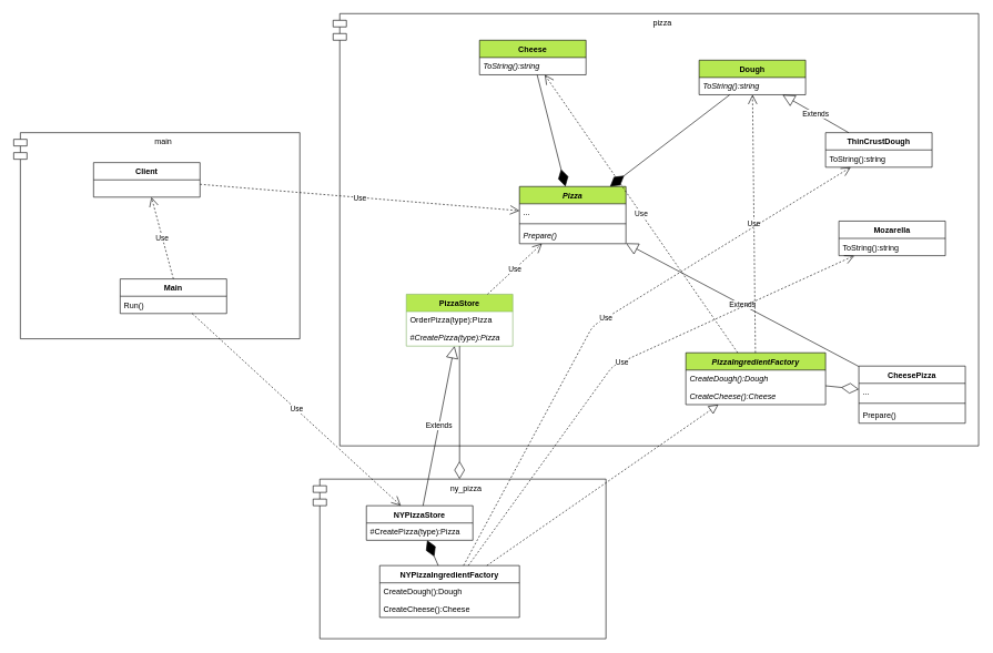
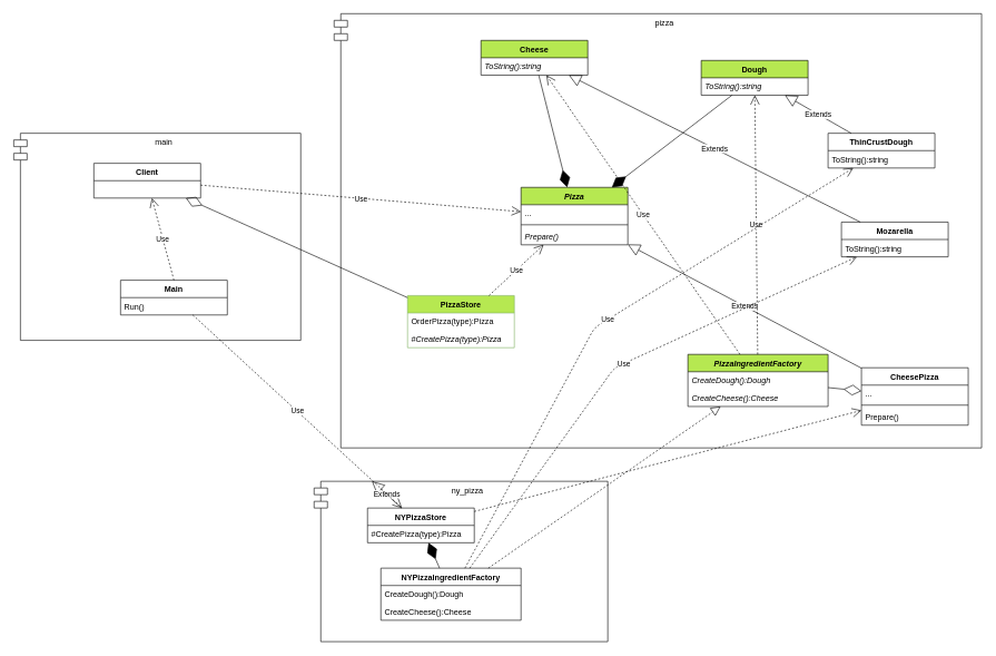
  <mxCell id="0" />
  <mxCell id="1" parent="0" />
  <mxCell id="2" value="main" style="shape=module;align=left;spacingLeft=20;align=center;verticalAlign=top;fillColor=none;" parent="1" vertex="1"><mxGeometry x="20" y="199" width="430" height="310" as="geometry" /></mxCell>
  <mxCell id="3" value="ny_pizza" style="shape=module;align=left;spacingLeft=20;align=center;verticalAlign=top;fillColor=none;" parent="1" vertex="1"><mxGeometry x="470" y="720" width="440" height="240" as="geometry" /></mxCell>
  <mxCell id="4" value="pizza" style="shape=module;align=left;spacingLeft=20;align=center;verticalAlign=top;fillColor=none;" parent="1" vertex="1"><mxGeometry x="500" y="20" width="970" height="650" as="geometry" /></mxCell>
  <mxCell id="5" value="Client" style="swimlane;fontStyle=1;align=center;verticalAlign=top;childLayout=stackLayout;horizontal=1;startSize=26;horizontalStack=0;resizeParent=1;resizeParentMax=0;resizeLast=0;collapsible=1;marginBottom=0;" parent="1" vertex="1"><mxGeometry x="140" y="244" width="160" height="52" as="geometry" /></mxCell>
  <mxCell id="6" value="Pizza" style="swimlane;fontStyle=3;align=center;verticalAlign=top;childLayout=stackLayout;horizontal=1;startSize=26;horizontalStack=0;resizeParent=1;resizeParentMax=0;resizeLast=0;collapsible=1;marginBottom=0;fillColor=#B6E851;" parent="1" vertex="1"><mxGeometry x="780" y="280" width="160" height="86" as="geometry" /></mxCell>
  <mxCell id="7" value="..." style="text;strokeColor=none;fillColor=none;align=left;verticalAlign=top;spacingLeft=4;spacingRight=4;overflow=hidden;rotatable=0;points=[[0,0.5],[1,0.5]];portConstraint=eastwest;" parent="6" vertex="1"><mxGeometry y="26" width="160" height="26" as="geometry" /></mxCell>
  <mxCell id="8" value="" style="line;strokeWidth=1;fillColor=none;align=left;verticalAlign=middle;spacingTop=-1;spacingLeft=3;spacingRight=3;rotatable=0;labelPosition=right;points=[];portConstraint=eastwest;" parent="6" vertex="1"><mxGeometry y="52" width="160" height="8" as="geometry" /></mxCell>
  <mxCell id="9" value="Prepare()" style="text;strokeColor=none;fillColor=none;align=left;verticalAlign=top;spacingLeft=4;spacingRight=4;overflow=hidden;rotatable=0;points=[[0,0.5],[1,0.5]];portConstraint=eastwest;fontStyle=2" parent="6" vertex="1"><mxGeometry y="60" width="160" height="26" as="geometry" /></mxCell>
  <mxCell id="10" value="Use" style="endArrow=open;endSize=12;dashed=1;html=1;" parent="1" source="5" target="6" edge="1"><mxGeometry width="160" relative="1" as="geometry"><mxPoint x="590" y="610" as="sourcePoint" /><mxPoint x="750" y="610" as="targetPoint" /></mxGeometry></mxCell>
  <mxCell id="11" value="PizzaStore" style="swimlane;fontStyle=1;align=center;verticalAlign=top;childLayout=stackLayout;horizontal=1;startSize=26;horizontalStack=0;resizeParent=1;resizeParentMax=0;resizeLast=0;collapsible=1;marginBottom=0;strokeColor=#82b366;fillColor=#B6E851;" parent="1" vertex="1"><mxGeometry x="610" y="442" width="160" height="78" as="geometry" /></mxCell>
  <mxCell id="12" value="OrderPizza(type):Pizza" style="text;strokeColor=none;fillColor=none;align=left;verticalAlign=top;spacingLeft=4;spacingRight=4;overflow=hidden;rotatable=0;points=[[0,0.5],[1,0.5]];portConstraint=eastwest;" parent="11" vertex="1"><mxGeometry y="26" width="160" height="26" as="geometry" /></mxCell>
  <mxCell id="13" value="#CreatePizza(type):Pizza" style="text;strokeColor=none;fillColor=none;align=left;verticalAlign=top;spacingLeft=4;spacingRight=4;overflow=hidden;rotatable=0;points=[[0,0.5],[1,0.5]];portConstraint=eastwest;fontStyle=2" parent="11" vertex="1"><mxGeometry y="52" width="160" height="26" as="geometry" /></mxCell>
- <mxCell id="14" value="" style="endArrow=diamondThin;endFill=0;endSize=24;html=1;" parent="1" source="11" target="3" edge="1"><mxGeometry width="160" relative="1" as="geometry"><mxPoint x="20" y="520" as="sourcePoint" /><mxPoint x="180" y="520" as="targetPoint" /></mxGeometry></mxCell>
+ <mxCell id="14" value="" style="endArrow=diamondThin;endFill=0;endSize=24;html=1;" parent="1" source="11" target="5" edge="1"><mxGeometry width="160" relative="1" as="geometry"><mxPoint x="20" y="520" as="sourcePoint" /><mxPoint x="180" y="520" as="targetPoint" /></mxGeometry></mxCell>
  <mxCell id="15" value="Use" style="endArrow=open;endSize=12;dashed=1;html=1;" parent="1" source="11" target="6" edge="1"><mxGeometry width="160" relative="1" as="geometry"><mxPoint x="780" y="480" as="sourcePoint" /><mxPoint x="940" y="480" as="targetPoint" /></mxGeometry></mxCell>
  <mxCell id="16" value="NYPizzaStore" style="swimlane;fontStyle=1;align=center;verticalAlign=top;childLayout=stackLayout;horizontal=1;startSize=26;horizontalStack=0;resizeParent=1;resizeParentMax=0;resizeLast=0;collapsible=1;marginBottom=0;" parent="1" vertex="1"><mxGeometry x="550" y="760" width="160" height="52" as="geometry" /></mxCell>
  <mxCell id="17" value="#CreatePizza(type):Pizza" style="text;strokeColor=none;fillColor=none;align=left;verticalAlign=top;spacingLeft=4;spacingRight=4;overflow=hidden;rotatable=0;points=[[0,0.5],[1,0.5]];portConstraint=eastwest;fontStyle=0" parent="16" vertex="1"><mxGeometry y="26" width="160" height="26" as="geometry" /></mxCell>
- <mxCell id="18" value="Extends" style="endArrow=block;endSize=16;endFill=0;html=1;" parent="1" source="16" target="11" edge="1"><mxGeometry width="160" relative="1" as="geometry"><mxPoint x="250" y="610" as="sourcePoint" /><mxPoint x="410" y="610" as="targetPoint" /></mxGeometry></mxCell>
+ <mxCell id="18" value="Extends" style="endArrow=block;endSize=16;endFill=0;html=1;" parent="1" source="16" target="3" edge="1"><mxGeometry width="160" relative="1" as="geometry"><mxPoint x="250" y="610" as="sourcePoint" /><mxPoint x="410" y="610" as="targetPoint" /></mxGeometry></mxCell>
  <mxCell id="19" value="CheesePizza" style="swimlane;fontStyle=1;align=center;verticalAlign=top;childLayout=stackLayout;horizontal=1;startSize=26;horizontalStack=0;resizeParent=1;resizeParentMax=0;resizeLast=0;collapsible=1;marginBottom=0;" parent="1" vertex="1"><mxGeometry x="1290" y="550" width="160" height="86" as="geometry" /></mxCell>
  <mxCell id="20" value="..." style="text;strokeColor=none;fillColor=none;align=left;verticalAlign=top;spacingLeft=4;spacingRight=4;overflow=hidden;rotatable=0;points=[[0,0.5],[1,0.5]];portConstraint=eastwest;" parent="19" vertex="1"><mxGeometry y="26" width="160" height="26" as="geometry" /></mxCell>
  <mxCell id="21" value="" style="line;strokeWidth=1;fillColor=none;align=left;verticalAlign=middle;spacingTop=-1;spacingLeft=3;spacingRight=3;rotatable=0;labelPosition=right;points=[];portConstraint=eastwest;" parent="19" vertex="1"><mxGeometry y="52" width="160" height="8" as="geometry" /></mxCell>
  <mxCell id="22" value="Prepare()" style="text;strokeColor=none;fillColor=none;align=left;verticalAlign=top;spacingLeft=4;spacingRight=4;overflow=hidden;rotatable=0;points=[[0,0.5],[1,0.5]];portConstraint=eastwest;fontStyle=0" parent="19" vertex="1"><mxGeometry y="60" width="160" height="26" as="geometry" /></mxCell>
  <mxCell id="23" value="Extends" style="endArrow=block;endSize=16;endFill=0;html=1;" parent="1" source="19" target="6" edge="1"><mxGeometry width="160" relative="1" as="geometry"><mxPoint x="679.216" y="472" as="sourcePoint" /><mxPoint x="667.001" y="370" as="targetPoint" /></mxGeometry></mxCell>
+ <mxCell id="24" value="" style="endArrow=open;endSize=12;dashed=1;html=1;" parent="1" source="16" target="19" edge="1"><mxGeometry width="160" relative="1" as="geometry"><mxPoint x="720.001" y="804" as="sourcePoint" /><mxPoint x="795.905" y="720" as="targetPoint" /></mxGeometry></mxCell>
  <mxCell id="25" value="PizzaIngredientFactory" style="swimlane;fontStyle=3;align=center;verticalAlign=top;childLayout=stackLayout;horizontal=1;startSize=26;horizontalStack=0;resizeParent=1;resizeParentMax=0;resizeLast=0;collapsible=1;marginBottom=0;fillColor=#B6E851;" parent="1" vertex="1"><mxGeometry x="1030" y="530" width="210" height="78" as="geometry" /></mxCell>
  <mxCell id="26" value="CreateDough():Dough" style="text;strokeColor=none;fillColor=none;align=left;verticalAlign=top;spacingLeft=4;spacingRight=4;overflow=hidden;rotatable=0;points=[[0,0.5],[1,0.5]];portConstraint=eastwest;fontStyle=2" parent="25" vertex="1"><mxGeometry y="26" width="210" height="26" as="geometry" /></mxCell>
  <mxCell id="27" value="CreateCheese():Cheese" style="text;strokeColor=none;fillColor=none;align=left;verticalAlign=top;spacingLeft=4;spacingRight=4;overflow=hidden;rotatable=0;points=[[0,0.5],[1,0.5]];portConstraint=eastwest;fontStyle=2" parent="25" vertex="1"><mxGeometry y="52" width="210" height="26" as="geometry" /></mxCell>
  <mxCell id="28" value="" style="endArrow=diamondThin;endFill=0;endSize=24;html=1;" parent="1" source="25" target="19" edge="1"><mxGeometry width="160" relative="1" as="geometry"><mxPoint x="730" y="878" as="sourcePoint" /><mxPoint x="890" y="878" as="targetPoint" /></mxGeometry></mxCell>
  <mxCell id="29" value="Cheese" style="swimlane;fontStyle=1;align=center;verticalAlign=top;childLayout=stackLayout;horizontal=1;startSize=26;horizontalStack=0;resizeParent=1;resizeParentMax=0;resizeLast=0;collapsible=1;marginBottom=0;fillColor=#B6E851;" parent="1" vertex="1"><mxGeometry x="720" y="60" width="160" height="52" as="geometry" /></mxCell>
  <mxCell id="30" value="ToString():string" style="text;strokeColor=none;fillColor=none;align=left;verticalAlign=top;spacingLeft=4;spacingRight=4;overflow=hidden;rotatable=0;points=[[0,0.5],[1,0.5]];portConstraint=eastwest;fontStyle=2" parent="29" vertex="1"><mxGeometry y="26" width="160" height="26" as="geometry" /></mxCell>
  <mxCell id="31" value="Mozarella" style="swimlane;fontStyle=1;align=center;verticalAlign=top;childLayout=stackLayout;horizontal=1;startSize=26;horizontalStack=0;resizeParent=1;resizeParentMax=0;resizeLast=0;collapsible=1;marginBottom=0;" parent="1" vertex="1"><mxGeometry x="1260" y="332" width="160" height="52" as="geometry" /></mxCell>
  <mxCell id="32" value="ToString():string" style="text;strokeColor=none;fillColor=none;align=left;verticalAlign=top;spacingLeft=4;spacingRight=4;overflow=hidden;rotatable=0;points=[[0,0.5],[1,0.5]];portConstraint=eastwest;fontStyle=0" parent="31" vertex="1"><mxGeometry y="26" width="160" height="26" as="geometry" /></mxCell>
+ <mxCell id="33" value="Extends" style="endArrow=block;endSize=16;endFill=0;html=1;" parent="1" source="31" target="29" edge="1"><mxGeometry width="160" relative="1" as="geometry"><mxPoint x="1519.996" y="682" as="sourcePoint" /><mxPoint x="1507.781" y="580" as="targetPoint" /></mxGeometry></mxCell>
  <mxCell id="34" value="Dough" style="swimlane;fontStyle=1;align=center;verticalAlign=top;childLayout=stackLayout;horizontal=1;startSize=26;horizontalStack=0;resizeParent=1;resizeParentMax=0;resizeLast=0;collapsible=1;marginBottom=0;fillColor=#B6E851;" parent="1" vertex="1"><mxGeometry x="1050" y="90" width="160" height="52" as="geometry" /></mxCell>
  <mxCell id="35" value="ToString():string" style="text;strokeColor=none;fillColor=none;align=left;verticalAlign=top;spacingLeft=4;spacingRight=4;overflow=hidden;rotatable=0;points=[[0,0.5],[1,0.5]];portConstraint=eastwest;fontStyle=2" parent="34" vertex="1"><mxGeometry y="26" width="160" height="26" as="geometry" /></mxCell>
  <mxCell id="36" value="ThinCrustDough" style="swimlane;fontStyle=1;align=center;verticalAlign=top;childLayout=stackLayout;horizontal=1;startSize=26;horizontalStack=0;resizeParent=1;resizeParentMax=0;resizeLast=0;collapsible=1;marginBottom=0;" parent="1" vertex="1"><mxGeometry x="1240" y="199" width="160" height="52" as="geometry" /></mxCell>
  <mxCell id="37" value="ToString():string" style="text;strokeColor=none;fillColor=none;align=left;verticalAlign=top;spacingLeft=4;spacingRight=4;overflow=hidden;rotatable=0;points=[[0,0.5],[1,0.5]];portConstraint=eastwest;fontStyle=0" parent="36" vertex="1"><mxGeometry y="26" width="160" height="26" as="geometry" /></mxCell>
  <mxCell id="38" value="Extends" style="endArrow=block;endSize=16;endFill=0;html=1;" parent="1" source="36" target="34" edge="1"><mxGeometry width="160" relative="1" as="geometry"><mxPoint x="1719.996" y="682" as="sourcePoint" /><mxPoint x="1707.781" y="580" as="targetPoint" /></mxGeometry></mxCell>
  <mxCell id="39" value="Use" style="endArrow=open;endSize=12;dashed=1;html=1;" parent="1" source="25" target="29" edge="1"><mxGeometry width="160" relative="1" as="geometry"><mxPoint x="1330.001" y="624" as="sourcePoint" /><mxPoint x="1405.905" y="540" as="targetPoint" /></mxGeometry></mxCell>
  <mxCell id="40" value="Use" style="endArrow=open;endSize=12;dashed=1;html=1;" parent="1" source="25" target="34" edge="1"><mxGeometry width="160" relative="1" as="geometry"><mxPoint x="1330.001" y="624" as="sourcePoint" /><mxPoint x="1405.905" y="540" as="targetPoint" /></mxGeometry></mxCell>
  <mxCell id="41" value="" style="endArrow=diamondThin;endFill=1;endSize=24;html=1;" parent="1" source="29" target="6" edge="1"><mxGeometry width="160" relative="1" as="geometry"><mxPoint x="1010" y="300" as="sourcePoint" /><mxPoint x="1170" y="300" as="targetPoint" /></mxGeometry></mxCell>
  <mxCell id="42" value="" style="endArrow=diamondThin;endFill=1;endSize=24;html=1;" parent="1" source="34" target="6" edge="1"><mxGeometry width="160" relative="1" as="geometry"><mxPoint x="1010" y="300" as="sourcePoint" /><mxPoint x="1170" y="300" as="targetPoint" /></mxGeometry></mxCell>
  <mxCell id="43" value="NYPizzaIngredientFactory" style="swimlane;fontStyle=1;align=center;verticalAlign=top;childLayout=stackLayout;horizontal=1;startSize=26;horizontalStack=0;resizeParent=1;resizeParentMax=0;resizeLast=0;collapsible=1;marginBottom=0;" parent="1" vertex="1"><mxGeometry x="570" y="850" width="210" height="78" as="geometry" /></mxCell>
  <mxCell id="44" value="CreateDough():Dough" style="text;strokeColor=none;fillColor=none;align=left;verticalAlign=top;spacingLeft=4;spacingRight=4;overflow=hidden;rotatable=0;points=[[0,0.5],[1,0.5]];portConstraint=eastwest;fontStyle=0" parent="43" vertex="1"><mxGeometry y="26" width="210" height="26" as="geometry" /></mxCell>
  <mxCell id="45" value="CreateCheese():Cheese" style="text;strokeColor=none;fillColor=none;align=left;verticalAlign=top;spacingLeft=4;spacingRight=4;overflow=hidden;rotatable=0;points=[[0,0.5],[1,0.5]];portConstraint=eastwest;fontStyle=0" parent="43" vertex="1"><mxGeometry y="52" width="210" height="26" as="geometry" /></mxCell>
  <mxCell id="46" value="" style="endArrow=diamondThin;endFill=1;endSize=24;html=1;" parent="1" source="43" target="16" edge="1"><mxGeometry width="160" relative="1" as="geometry"><mxPoint x="790" y="980" as="sourcePoint" /><mxPoint x="950" y="980" as="targetPoint" /></mxGeometry></mxCell>
  <mxCell id="47" value="" style="endArrow=block;dashed=1;endFill=0;endSize=12;html=1;" parent="1" source="43" target="25" edge="1"><mxGeometry width="160" relative="1" as="geometry"><mxPoint x="1240" y="810" as="sourcePoint" /><mxPoint x="1400" y="810" as="targetPoint" /></mxGeometry></mxCell>
  <mxCell id="48" value="Use" style="endArrow=open;endSize=12;dashed=1;html=1;" parent="1" source="43" target="31" edge="1"><mxGeometry width="160" relative="1" as="geometry"><mxPoint x="1380" y="750" as="sourcePoint" /><mxPoint x="1540" y="750" as="targetPoint" /><Array as="points"><mxPoint x="920" y="550" /></Array></mxGeometry></mxCell>
  <mxCell id="49" value="Use" style="endArrow=open;endSize=12;dashed=1;html=1;" parent="1" source="43" target="36" edge="1"><mxGeometry width="160" relative="1" as="geometry"><mxPoint x="1380" y="750" as="sourcePoint" /><mxPoint x="1540" y="750" as="targetPoint" /><Array as="points"><mxPoint x="890" y="490" /></Array></mxGeometry></mxCell>
  <mxCell id="50" value="Main" style="swimlane;fontStyle=1;align=center;verticalAlign=top;childLayout=stackLayout;horizontal=1;startSize=26;horizontalStack=0;resizeParent=1;resizeParentMax=0;resizeLast=0;collapsible=1;marginBottom=0;" parent="1" vertex="1"><mxGeometry x="180" y="419" width="160" height="52" as="geometry" /></mxCell>
  <mxCell id="51" value="Run()" style="text;strokeColor=none;fillColor=none;align=left;verticalAlign=top;spacingLeft=4;spacingRight=4;overflow=hidden;rotatable=0;points=[[0,0.5],[1,0.5]];portConstraint=eastwest;" parent="50" vertex="1"><mxGeometry y="26" width="160" height="26" as="geometry" /></mxCell>
  <mxCell id="52" value="Use" style="endArrow=open;endSize=12;dashed=1;html=1;" parent="1" source="50" target="16" edge="1"><mxGeometry width="160" relative="1" as="geometry"><mxPoint x="530" y="800" as="sourcePoint" /><mxPoint x="690" y="800" as="targetPoint" /></mxGeometry></mxCell>
  <mxCell id="53" value="Use" style="endArrow=open;endSize=12;dashed=1;html=1;exitX=0.5;exitY=0;exitDx=0;exitDy=0;" parent="1" source="50" target="5" edge="1"><mxGeometry width="160" relative="1" as="geometry"><mxPoint x="670" y="809" as="sourcePoint" /><mxPoint x="830" y="809" as="targetPoint" /></mxGeometry></mxCell>
